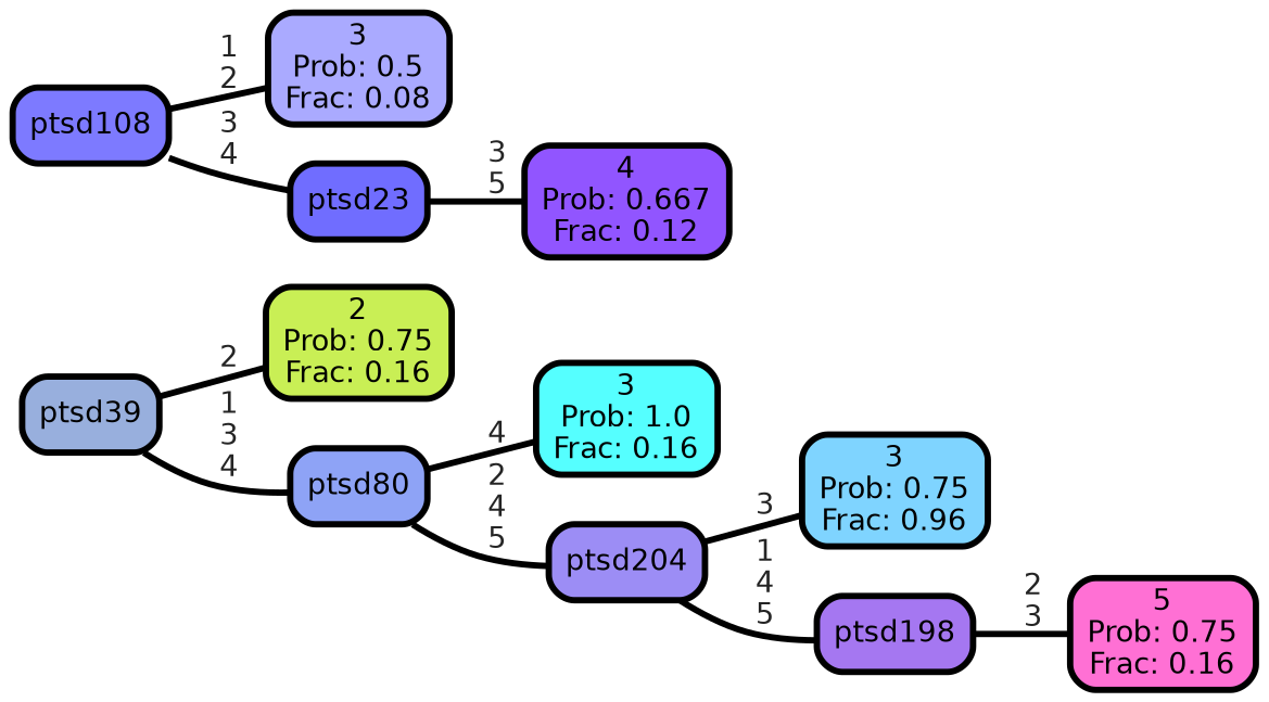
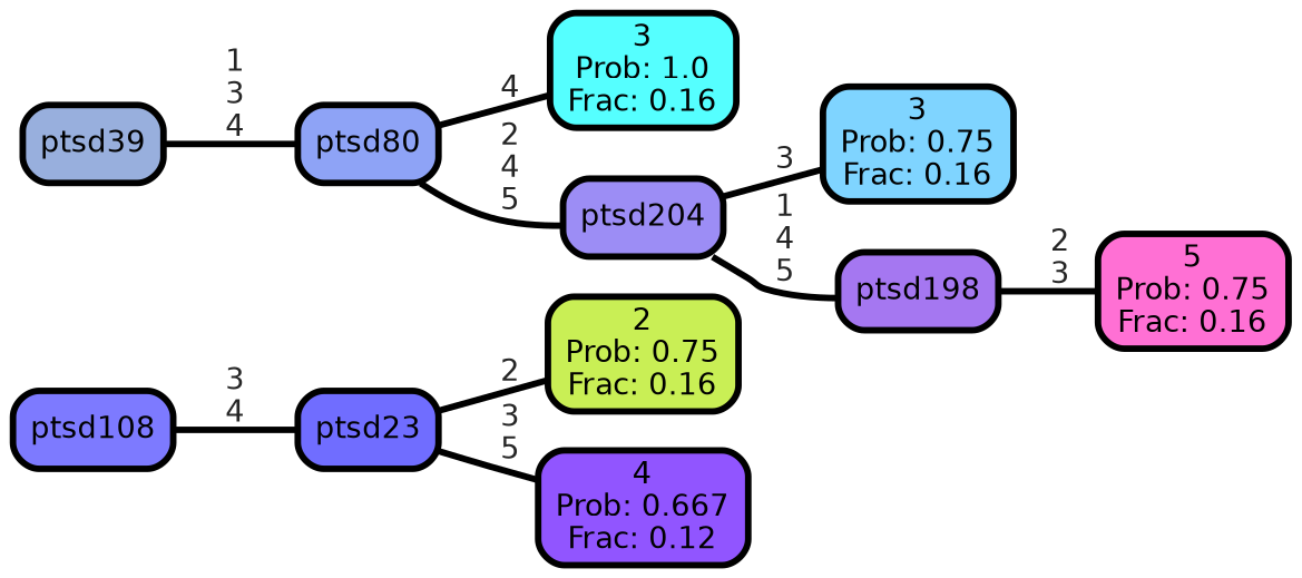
  graph {
    rankdir=LR
    ranksep="0 equally"
    splines=straight
    node [color=black fontcolor=black fontname=helvetica penwidth=3 shape=box style="filled, rounded"]
    edge [color=black fontcolor=grey14 fontname=helvetica fontweight=bold penwidth=3]
    n1 [fillcolor="#c9ef55" label="2\nProb: 0.75\nFrac: 0.16"]
    n2 [fillcolor="#98afdd" label=ptsd39]
    n3 [fillcolor="#8ea3f6" label=ptsd80]
    n4 [fillcolor="#55ffff" label="3\nProb: 1.0\nFrac: 0.16"]
    n5 [fillcolor="#9c8df5" label=ptsd204]
-   n6 [fillcolor="#7fd4ff" label="3\nProb: 0.75\nFrac: 0.96"]
+   n6 [fillcolor="#7fd4ff" label="3\nProb: 0.75\nFrac: 0.16"]
    n7 [fillcolor="#a577f1" label=ptsd198]
    n8 [fillcolor="#ff70d4" label="5\nProb: 0.75\nFrac: 0.16"]
    n9 [fillcolor="#7d7aff" label=ptsd108]
-   n10 [fillcolor="#aaaaff" label="3\nProb: 0.5\nFrac: 0.08"]
    n11 [fillcolor="#706dff" label=ptsd23]
    n12 [fillcolor="#9155ff" label="4\nProb: 0.667\nFrac: 0.12"]
    subgraph sub_1 {
      rank=same
    }
-   n2 -- n1 [label=" 2"]
+   n11 -- n1 [label=" 2"]
    n2 -- n3 [label=" 1\n 3\n 4"]
    n3 -- n4 [label=" 4"]
    n3 -- n5 [label=" 2\n 4\n 5"]
    n5 -- n6 [label=" 3"]
    n5 -- n7 [label=" 1\n 4\n 5"]
    n7 -- n8 [label=" 2\n 3"]
-   n9 -- n10 [label=" 1\n 2"]
    n9 -- n11 [label=" 3\n 4"]
    n11 -- n12 [label=" 3\n 5"]
  }
